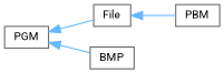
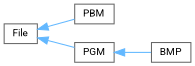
  digraph {
    fontname=Roboto
    rankdir=LR
    node [color=grey40 fillcolor=white fontname=Roboto fontsize=10 shape=box style=filled]
    edge [color=steelblue1 dir=back fontname=Roboto fontsize=10 labelfontname=Helvetica labelfontsize=10 style=solid]
    n1 [height=0.2 label=File width=0.4]
    n2 [height=0.2 label=PBM width=0.4]
    n3 [height=0.2 label=PGM width=0.4]
    n4 [height=0.2 label=BMP width=0.4]
    n1 -> n2
-   n3 -> n1
+   n1 -> n3
    n3 -> n4
  }
